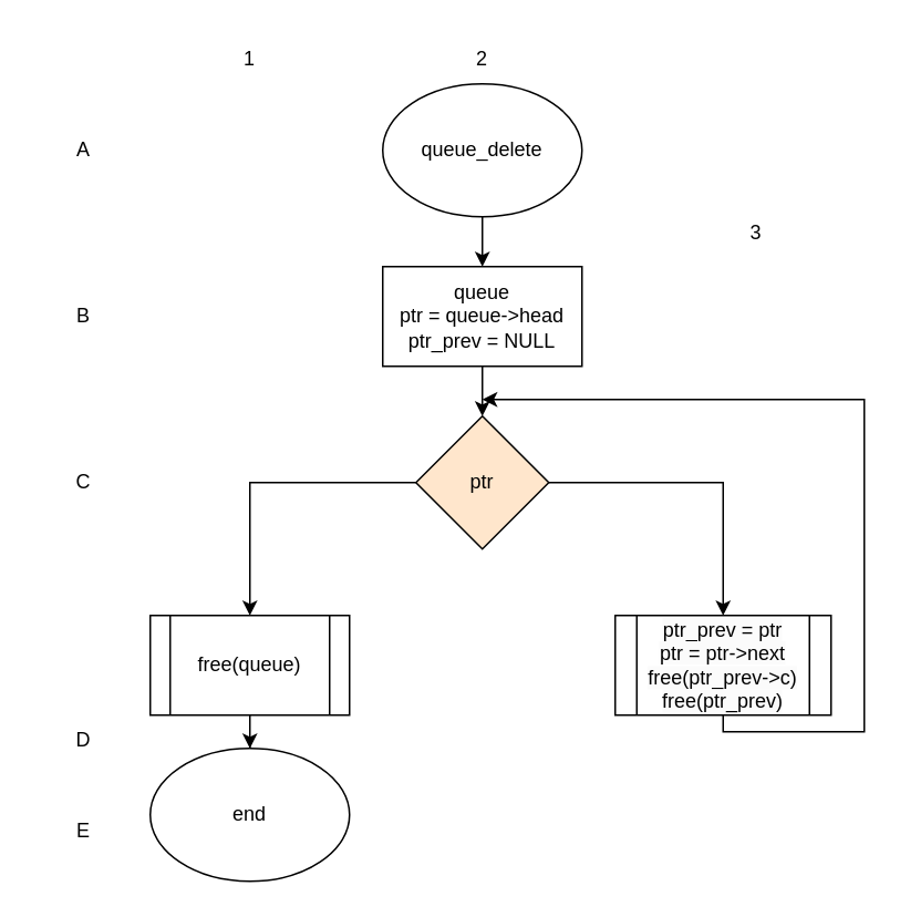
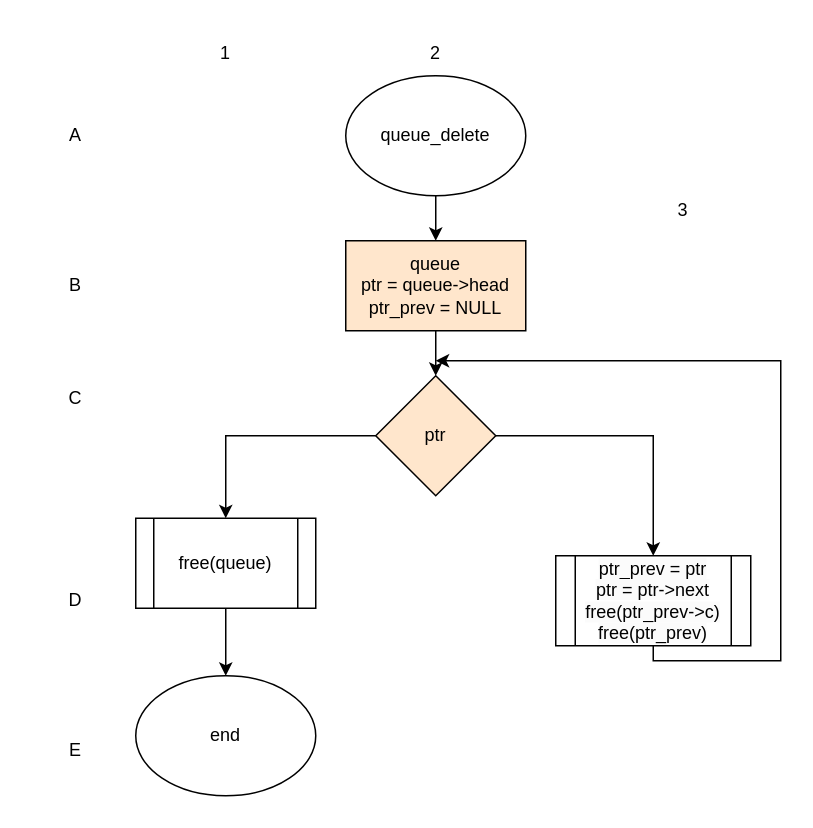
  <mxCell id="0" />
  <mxCell id="1" parent="0" />
  <mxCell id="2" style="edgeStyle=orthogonalEdgeStyle;rounded=0;orthogonalLoop=1;jettySize=auto;html=1;entryX=0.5;entryY=0;entryDx=0;entryDy=0;" edge="1" parent="1" source="3" target="5"><mxGeometry relative="1" as="geometry" /></mxCell>
  <mxCell id="3" value="queue_delete" style="ellipse;whiteSpace=wrap;html=1;" vertex="1" parent="1"><mxGeometry x="230" y="50" width="120" height="80" as="geometry" /></mxCell>
  <mxCell id="4" style="edgeStyle=orthogonalEdgeStyle;rounded=0;orthogonalLoop=1;jettySize=auto;html=1;entryX=0.5;entryY=0;entryDx=0;entryDy=0;" edge="1" parent="1" source="5" target="8"><mxGeometry relative="1" as="geometry" /></mxCell>
- <mxCell id="5" value="queue&lt;br&gt;ptr = queue-&amp;gt;head&lt;br&gt;ptr_prev = NULL" style="rounded=0;whiteSpace=wrap;html=1;" vertex="1" parent="1"><mxGeometry x="230" y="160" width="120" height="60" as="geometry" /></mxCell>
+ <mxCell id="5" value="queue&lt;br&gt;ptr = queue-&amp;gt;head&lt;br&gt;ptr_prev = NULL" style="rounded=0;whiteSpace=wrap;html=1;fillColor=#ffe6cc;" vertex="1" parent="1"><mxGeometry x="230" y="160" width="120" height="60" as="geometry" /></mxCell>
  <mxCell id="6" style="edgeStyle=orthogonalEdgeStyle;rounded=0;orthogonalLoop=1;jettySize=auto;html=1;entryX=0.5;entryY=0;entryDx=0;entryDy=0;" edge="1" parent="1" source="8" target="10"><mxGeometry relative="1" as="geometry" /></mxCell>
  <mxCell id="7" style="edgeStyle=orthogonalEdgeStyle;rounded=0;orthogonalLoop=1;jettySize=auto;html=1;" edge="1" parent="1" source="8" target="12"><mxGeometry relative="1" as="geometry" /></mxCell>
  <mxCell id="8" value="ptr" style="rhombus;whiteSpace=wrap;html=1;fillColor=#ffe6cc;" vertex="1" parent="1"><mxGeometry x="250" y="250" width="80" height="80" as="geometry" /></mxCell>
  <mxCell id="9" style="edgeStyle=orthogonalEdgeStyle;rounded=0;orthogonalLoop=1;jettySize=auto;html=1;" edge="1" parent="1" source="10"><mxGeometry relative="1" as="geometry"><mxPoint x="290" y="240" as="targetPoint" /><Array as="points"><mxPoint x="435" y="440" /><mxPoint x="520" y="440" /><mxPoint x="520" y="240" /></Array></mxGeometry></mxCell>
  <mxCell id="10" value="&lt;span style=&quot;color: rgb(0, 0, 0); font-family: Helvetica; font-size: 12px; font-style: normal; font-variant-ligatures: normal; font-variant-caps: normal; font-weight: 400; letter-spacing: normal; orphans: 2; text-align: center; text-indent: 0px; text-transform: none; widows: 2; word-spacing: 0px; -webkit-text-stroke-width: 0px; background-color: rgb(251, 251, 251); text-decoration-thickness: initial; text-decoration-style: initial; text-decoration-color: initial; float: none; display: inline !important;&quot;&gt;ptr_prev = ptr&lt;/span&gt;&lt;br style=&quot;border-color: var(--border-color); color: rgb(0, 0, 0); font-family: Helvetica; font-size: 12px; font-style: normal; font-variant-ligatures: normal; font-variant-caps: normal; font-weight: 400; letter-spacing: normal; orphans: 2; text-align: center; text-indent: 0px; text-transform: none; widows: 2; word-spacing: 0px; -webkit-text-stroke-width: 0px; background-color: rgb(251, 251, 251); text-decoration-thickness: initial; text-decoration-style: initial; text-decoration-color: initial;&quot;&gt;&lt;span style=&quot;color: rgb(0, 0, 0); font-family: Helvetica; font-size: 12px; font-style: normal; font-variant-ligatures: normal; font-variant-caps: normal; font-weight: 400; letter-spacing: normal; orphans: 2; text-align: center; text-indent: 0px; text-transform: none; widows: 2; word-spacing: 0px; -webkit-text-stroke-width: 0px; background-color: rgb(251, 251, 251); text-decoration-thickness: initial; text-decoration-style: initial; text-decoration-color: initial; float: none; display: inline !important;&quot;&gt;ptr = ptr-&amp;gt;next&lt;br&gt;free(ptr_prev-&amp;gt;c)&lt;br&gt;free(ptr_prev)&lt;br&gt;&lt;/span&gt;" style="shape=process;whiteSpace=wrap;html=1;backgroundOutline=1;" vertex="1" parent="1"><mxGeometry x="370" y="370" width="130" height="60" as="geometry" /></mxCell>
  <mxCell id="11" style="edgeStyle=orthogonalEdgeStyle;rounded=0;orthogonalLoop=1;jettySize=auto;html=1;entryX=0.5;entryY=0;entryDx=0;entryDy=0;" edge="1" parent="1" source="12" target="13"><mxGeometry relative="1" as="geometry" /></mxCell>
- <mxCell id="12" value="free(queue)" style="shape=process;whiteSpace=wrap;html=1;backgroundOutline=1;" vertex="1" parent="1"><mxGeometry x="90" y="370" width="120" height="60" as="geometry" /></mxCell>
+ <mxCell id="12" value="free(queue)" style="shape=process;whiteSpace=wrap;html=1;backgroundOutline=1;" vertex="1" parent="1"><mxGeometry x="90" y="345" width="120" height="60" as="geometry" /></mxCell>
  <mxCell id="13" value="end" style="ellipse;whiteSpace=wrap;html=1;" vertex="1" parent="1"><mxGeometry x="90" y="450" width="120" height="80" as="geometry" /></mxCell>
  <mxCell id="14" value="1" style="text;html=1;strokeColor=none;fillColor=none;align=center;verticalAlign=middle;whiteSpace=wrap;rounded=0;" vertex="1" parent="1"><mxGeometry x="120" y="20" width="60" height="30" as="geometry" /></mxCell>
  <mxCell id="15" value="2" style="text;html=1;strokeColor=none;fillColor=none;align=center;verticalAlign=middle;whiteSpace=wrap;rounded=0;" vertex="1" parent="1"><mxGeometry x="260" y="20" width="60" height="30" as="geometry" /></mxCell>
  <mxCell id="16" value="3" style="text;html=1;strokeColor=none;fillColor=none;align=center;verticalAlign=middle;whiteSpace=wrap;rounded=0;" vertex="1" parent="1"><mxGeometry x="425" y="125" width="60" height="30" as="geometry" /></mxCell>
  <mxCell id="17" value="A" style="text;html=1;strokeColor=none;fillColor=none;align=center;verticalAlign=middle;whiteSpace=wrap;rounded=0;" vertex="1" parent="1"><mxGeometry x="20" y="75" width="60" height="30" as="geometry" /></mxCell>
  <mxCell id="18" value="B" style="text;html=1;strokeColor=none;fillColor=none;align=center;verticalAlign=middle;whiteSpace=wrap;rounded=0;" vertex="1" parent="1"><mxGeometry x="20" y="175" width="60" height="30" as="geometry" /></mxCell>
- <mxCell id="19" value="C" style="text;html=1;strokeColor=none;fillColor=none;align=center;verticalAlign=middle;whiteSpace=wrap;rounded=0;" vertex="1" parent="1"><mxGeometry x="20" y="275" width="60" height="30" as="geometry" /></mxCell>
- <mxCell id="20" value="D" style="text;html=1;strokeColor=none;fillColor=none;align=center;verticalAlign=middle;whiteSpace=wrap;rounded=0;" vertex="1" parent="1"><mxGeometry x="20" y="430" width="60" height="30" as="geometry" /></mxCell>
+ <mxCell id="19" value="C" style="text;html=1;strokeColor=none;fillColor=none;align=center;verticalAlign=middle;whiteSpace=wrap;rounded=0;" vertex="1" parent="1"><mxGeometry x="20" y="250" width="60" height="30" as="geometry" /></mxCell>
+ <mxCell id="20" value="D" style="text;html=1;strokeColor=none;fillColor=none;align=center;verticalAlign=middle;whiteSpace=wrap;rounded=0;" vertex="1" parent="1"><mxGeometry x="20" y="385" width="60" height="30" as="geometry" /></mxCell>
  <mxCell id="21" value="E" style="text;html=1;strokeColor=none;fillColor=none;align=center;verticalAlign=middle;whiteSpace=wrap;rounded=0;" vertex="1" parent="1"><mxGeometry x="20" y="485" width="60" height="30" as="geometry" /></mxCell>
